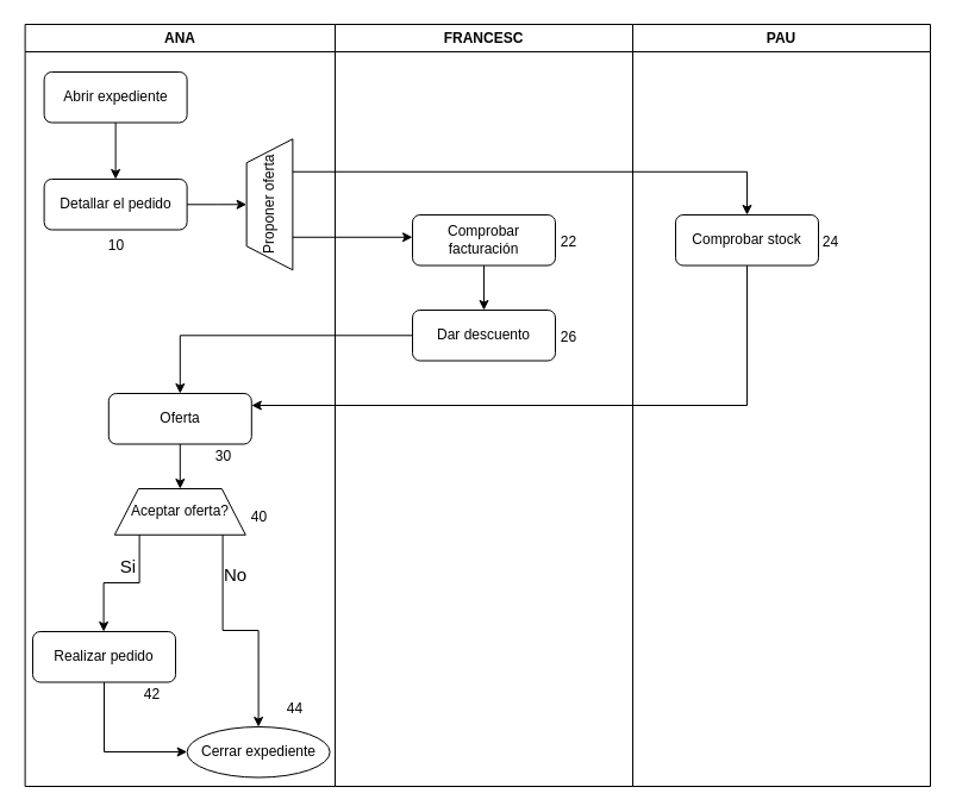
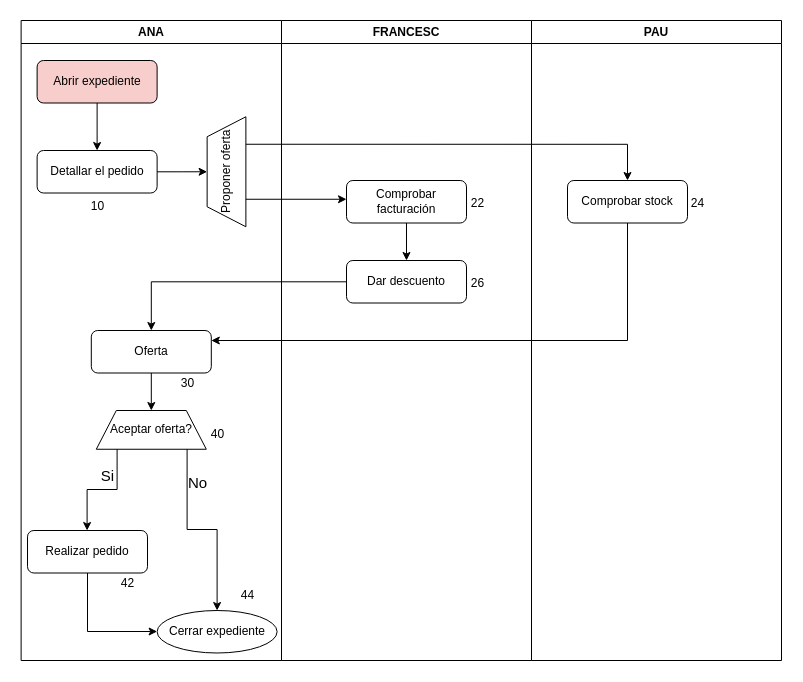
  <mxCell id="0" />
  <mxCell id="1" parent="0" />
  <mxCell id="2" value="ANA" style="swimlane;whiteSpace=wrap;html=1;" vertex="1" parent="1"><mxGeometry x="20.62" y="20" width="260.38" height="640" as="geometry" /></mxCell>
- <mxCell id="3" value="Abrir expediente" style="rounded=1;whiteSpace=wrap;html=1;" vertex="1" parent="2"><mxGeometry x="16" y="40" width="120" height="42.5" as="geometry" /></mxCell>
+ <mxCell id="3" value="Abrir expediente" style="rounded=1;whiteSpace=wrap;html=1;fillColor=#f8cecc;" vertex="1" parent="2"><mxGeometry x="16" y="40" width="120" height="42.5" as="geometry" /></mxCell>
  <mxCell id="4" value="Detallar el pedido" style="rounded=1;whiteSpace=wrap;html=1;" vertex="1" parent="2"><mxGeometry x="16" y="130" width="120" height="42.5" as="geometry" /></mxCell>
  <mxCell id="5" value="" style="endArrow=classic;html=1;rounded=0;" edge="1" parent="2" source="3" target="4"><mxGeometry width="50" height="50" relative="1" as="geometry"><mxPoint x="346" y="330" as="sourcePoint" /><mxPoint x="396" y="280" as="targetPoint" /></mxGeometry></mxCell>
  <mxCell id="6" value="Proponer oferta" style="shape=trapezoid;perimeter=trapezoidPerimeter;whiteSpace=wrap;html=1;fixedSize=1;rotation=-90;" vertex="1" parent="2"><mxGeometry x="150.38" y="131.88" width="110" height="38.75" as="geometry" /></mxCell>
  <mxCell id="7" value="" style="endArrow=classic;html=1;rounded=0;edgeStyle=orthogonalEdgeStyle;" edge="1" parent="2" source="4" target="6"><mxGeometry width="50" height="50" relative="1" as="geometry"><mxPoint x="136" y="140" as="sourcePoint" /><mxPoint x="596" y="190" as="targetPoint" /><Array as="points" /></mxGeometry></mxCell>
  <mxCell id="8" value="Oferta" style="rounded=1;whiteSpace=wrap;html=1;" vertex="1" parent="2"><mxGeometry x="70.19" y="310" width="120" height="42.5" as="geometry" /></mxCell>
  <mxCell id="9" value="Aceptar oferta?" style="shape=trapezoid;perimeter=trapezoidPerimeter;whiteSpace=wrap;html=1;fixedSize=1;rotation=0;" vertex="1" parent="2"><mxGeometry x="75.19" y="390" width="110" height="38.75" as="geometry" /></mxCell>
  <mxCell id="10" value="" style="endArrow=classic;html=1;rounded=0;" edge="1" parent="2" source="8" target="9"><mxGeometry width="50" height="50" relative="1" as="geometry"><mxPoint x="326.38" y="350" as="sourcePoint" /><mxPoint x="376.38" y="300" as="targetPoint" /></mxGeometry></mxCell>
  <mxCell id="11" value="Realizar pedido" style="rounded=1;whiteSpace=wrap;html=1;" vertex="1" parent="2"><mxGeometry x="6.38" y="510" width="120" height="42.5" as="geometry" /></mxCell>
  <mxCell id="12" value="Cerrar expediente" style="ellipse;whiteSpace=wrap;html=1;" vertex="1" parent="2"><mxGeometry x="136" y="590" width="120" height="42.5" as="geometry" /></mxCell>
  <mxCell id="13" value="" style="endArrow=classic;html=1;rounded=0;edgeStyle=orthogonalEdgeStyle;" edge="1" parent="2" source="9" target="11"><mxGeometry width="50" height="50" relative="1" as="geometry"><mxPoint x="326.38" y="520" as="sourcePoint" /><mxPoint x="376.38" y="470" as="targetPoint" /><Array as="points"><mxPoint x="96" y="469" /><mxPoint x="66" y="469" /></Array></mxGeometry></mxCell>
  <mxCell id="14" value="&lt;font style=&quot;font-size: 15px;&quot;&gt;Si&lt;/font&gt;" style="edgeLabel;html=1;align=center;verticalAlign=middle;resizable=0;points=[];" connectable="0" vertex="1" parent="13"><mxGeometry x="-0.528" relative="1" as="geometry"><mxPoint x="-10" as="offset" /></mxGeometry></mxCell>
  <mxCell id="15" value="" style="endArrow=classic;html=1;rounded=0;edgeStyle=orthogonalEdgeStyle;" edge="1" parent="2" source="9" target="12"><mxGeometry width="50" height="50" relative="1" as="geometry"><mxPoint x="326.38" y="520" as="sourcePoint" /><mxPoint x="376.38" y="470" as="targetPoint" /><Array as="points"><mxPoint x="166" y="509" /><mxPoint x="196" y="509" /></Array></mxGeometry></mxCell>
  <mxCell id="16" value="&lt;font style=&quot;font-size: 15px;&quot;&gt;No&lt;/font&gt;" style="edgeLabel;html=1;align=center;verticalAlign=middle;resizable=0;points=[];" connectable="0" vertex="1" parent="15"><mxGeometry x="-0.658" y="-1" relative="1" as="geometry"><mxPoint x="11" as="offset" /></mxGeometry></mxCell>
  <mxCell id="17" value="" style="endArrow=classic;html=1;rounded=0;edgeStyle=orthogonalEdgeStyle;" edge="1" parent="2" source="11" target="12"><mxGeometry width="50" height="50" relative="1" as="geometry"><mxPoint x="326.38" y="520" as="sourcePoint" /><mxPoint x="376.38" y="470" as="targetPoint" /><Array as="points"><mxPoint x="66" y="611" /></Array></mxGeometry></mxCell>
  <mxCell id="18" value="10" style="text;html=1;align=center;verticalAlign=middle;resizable=0;points=[];autosize=1;strokeColor=none;fillColor=none;" vertex="1" parent="2"><mxGeometry x="56.0" y="170.63" width="40" height="30" as="geometry" /></mxCell>
  <mxCell id="19" value="40" style="text;html=1;align=center;verticalAlign=middle;resizable=0;points=[];autosize=1;strokeColor=none;fillColor=none;" vertex="1" parent="2"><mxGeometry x="176" y="398.75" width="40" height="30" as="geometry" /></mxCell>
  <mxCell id="20" value="44" style="text;html=1;align=center;verticalAlign=middle;resizable=0;points=[];autosize=1;strokeColor=none;fillColor=none;" vertex="1" parent="2"><mxGeometry x="206.38" y="560" width="40" height="30" as="geometry" /></mxCell>
  <mxCell id="21" value="FRANCESC" style="swimlane;whiteSpace=wrap;html=1;" vertex="1" parent="1"><mxGeometry x="281" y="20" width="250" height="640" as="geometry" /></mxCell>
  <mxCell id="22" value="Comprobar facturación" style="rounded=1;whiteSpace=wrap;html=1;" vertex="1" parent="21"><mxGeometry x="65" y="160" width="120" height="42.5" as="geometry" /></mxCell>
  <mxCell id="23" value="Dar descuento" style="rounded=1;whiteSpace=wrap;html=1;" vertex="1" parent="21"><mxGeometry x="65" y="240" width="120" height="42.5" as="geometry" /></mxCell>
  <mxCell id="24" value="" style="endArrow=classic;html=1;rounded=0;" edge="1" parent="21" source="22" target="23"><mxGeometry width="50" height="50" relative="1" as="geometry"><mxPoint x="66" y="350" as="sourcePoint" /><mxPoint x="116" y="300" as="targetPoint" /></mxGeometry></mxCell>
  <mxCell id="25" value="PAU" style="swimlane;whiteSpace=wrap;html=1;" vertex="1" parent="1"><mxGeometry x="531" y="20" width="250" height="640" as="geometry" /></mxCell>
  <mxCell id="26" value="Comprobar stock" style="rounded=1;whiteSpace=wrap;html=1;" vertex="1" parent="25"><mxGeometry x="36" y="160" width="120" height="42.5" as="geometry" /></mxCell>
  <mxCell id="27" value="" style="endArrow=classic;html=1;rounded=0;edgeStyle=orthogonalEdgeStyle;exitX=0.75;exitY=1;exitDx=0;exitDy=0;" edge="1" parent="1" source="6" target="26"><mxGeometry width="50" height="50" relative="1" as="geometry"><mxPoint x="377" y="350" as="sourcePoint" /><mxPoint x="427" y="300" as="targetPoint" /><Array as="points"><mxPoint x="627" y="144" /></Array></mxGeometry></mxCell>
  <mxCell id="28" style="edgeStyle=orthogonalEdgeStyle;rounded=0;orthogonalLoop=1;jettySize=auto;html=1;exitX=0.25;exitY=1;exitDx=0;exitDy=0;" edge="1" parent="1" source="6" target="22"><mxGeometry relative="1" as="geometry"><Array as="points"><mxPoint x="367" y="199" /></Array></mxGeometry></mxCell>
  <mxCell id="29" value="" style="endArrow=classic;html=1;rounded=0;edgeStyle=orthogonalEdgeStyle;" edge="1" parent="1" source="23" target="8"><mxGeometry width="50" height="50" relative="1" as="geometry"><mxPoint x="347" y="370" as="sourcePoint" /><mxPoint x="397" y="320" as="targetPoint" /></mxGeometry></mxCell>
  <mxCell id="30" value="" style="endArrow=classic;html=1;rounded=0;edgeStyle=orthogonalEdgeStyle;" edge="1" parent="1" source="26" target="8"><mxGeometry width="50" height="50" relative="1" as="geometry"><mxPoint x="347" y="370" as="sourcePoint" /><mxPoint x="397" y="320" as="targetPoint" /><Array as="points"><mxPoint x="627" y="340" /></Array></mxGeometry></mxCell>
  <mxCell id="31" value="22" style="text;html=1;align=center;verticalAlign=middle;resizable=0;points=[];autosize=1;strokeColor=none;fillColor=none;" vertex="1" parent="1"><mxGeometry x="457" y="188" width="40" height="30" as="geometry" /></mxCell>
  <mxCell id="32" value="24" style="text;html=1;align=center;verticalAlign=middle;resizable=0;points=[];autosize=1;strokeColor=none;fillColor=none;" vertex="1" parent="1"><mxGeometry x="677" y="188" width="40" height="30" as="geometry" /></mxCell>
  <mxCell id="33" value="26" style="text;html=1;align=center;verticalAlign=middle;resizable=0;points=[];autosize=1;strokeColor=none;fillColor=none;" vertex="1" parent="1"><mxGeometry x="457" y="268" width="40" height="30" as="geometry" /></mxCell>
  <mxCell id="34" value="30" style="text;html=1;align=center;verticalAlign=middle;resizable=0;points=[];autosize=1;strokeColor=none;fillColor=none;" vertex="1" parent="1"><mxGeometry x="167" y="368" width="40" height="30" as="geometry" /></mxCell>
  <mxCell id="35" value="42" style="text;html=1;align=center;verticalAlign=middle;resizable=0;points=[];autosize=1;strokeColor=none;fillColor=none;" vertex="1" parent="1"><mxGeometry x="107" y="568" width="40" height="30" as="geometry" /></mxCell>
